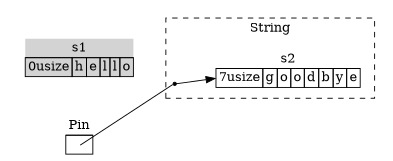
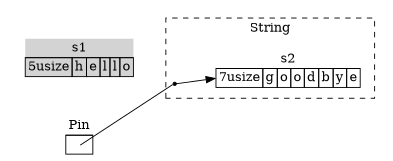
  digraph {
    cluster=true
    compound=true
    labelloc=c
    newrank=true
    rankdir=LR
    splines=false
    node [shape=plaintext]
    edge [tailclip=false]
    pin [shape=point]
    n2 [label=<<table border="0" cellborder="1" cellspacing="0">             <tr><td colspan="8" sides="B">s2</td></tr>             <tr>             <td port="target">7usize</td>             <td>g</td>             <td>o</td>             <td>o</td>             <td>d</td>             <td>b</td>             <td>y</td>             <td>e</td>             </tr>             </table>>]
-   n3 [label=<<table border="0" cellborder="1" cellspacing="0" bgcolor="lightgray">          <tr><td colspan="8" sides="B">s1</td></tr>          <tr>          <td port="target">0usize</td>          <td>h</td>          <td>e</td>          <td>l</td>          <td>l</td>          <td>o</td>          </tr>          </table>>]
+   n3 [label=<<table border="0" cellborder="1" cellspacing="0" bgcolor="lightgray">          <tr><td colspan="8" sides="B">s1</td></tr>          <tr>          <td port="target">5usize</td>          <td>h</td>          <td>e</td>          <td>l</td>          <td>l</td>          <td>o</td>          </tr>          </table>>]
    n4 [label=<<table border="0" cellborder="1" cellspacing="0">       <tr><td sides="B">Pin</td></tr>       <tr><td port="source"> </td></tr>       </table>>]
    subgraph cluster_1 {
      peripheries=0
      n3
      subgraph cluster_2 {
        label=String
        peripheries=1
        style=dashed
        pin
        n2
      }
    }
    pin -> n2 [headport=target]
    n4 -> pin [arrowhead=none tailport="source:c"]
  }
